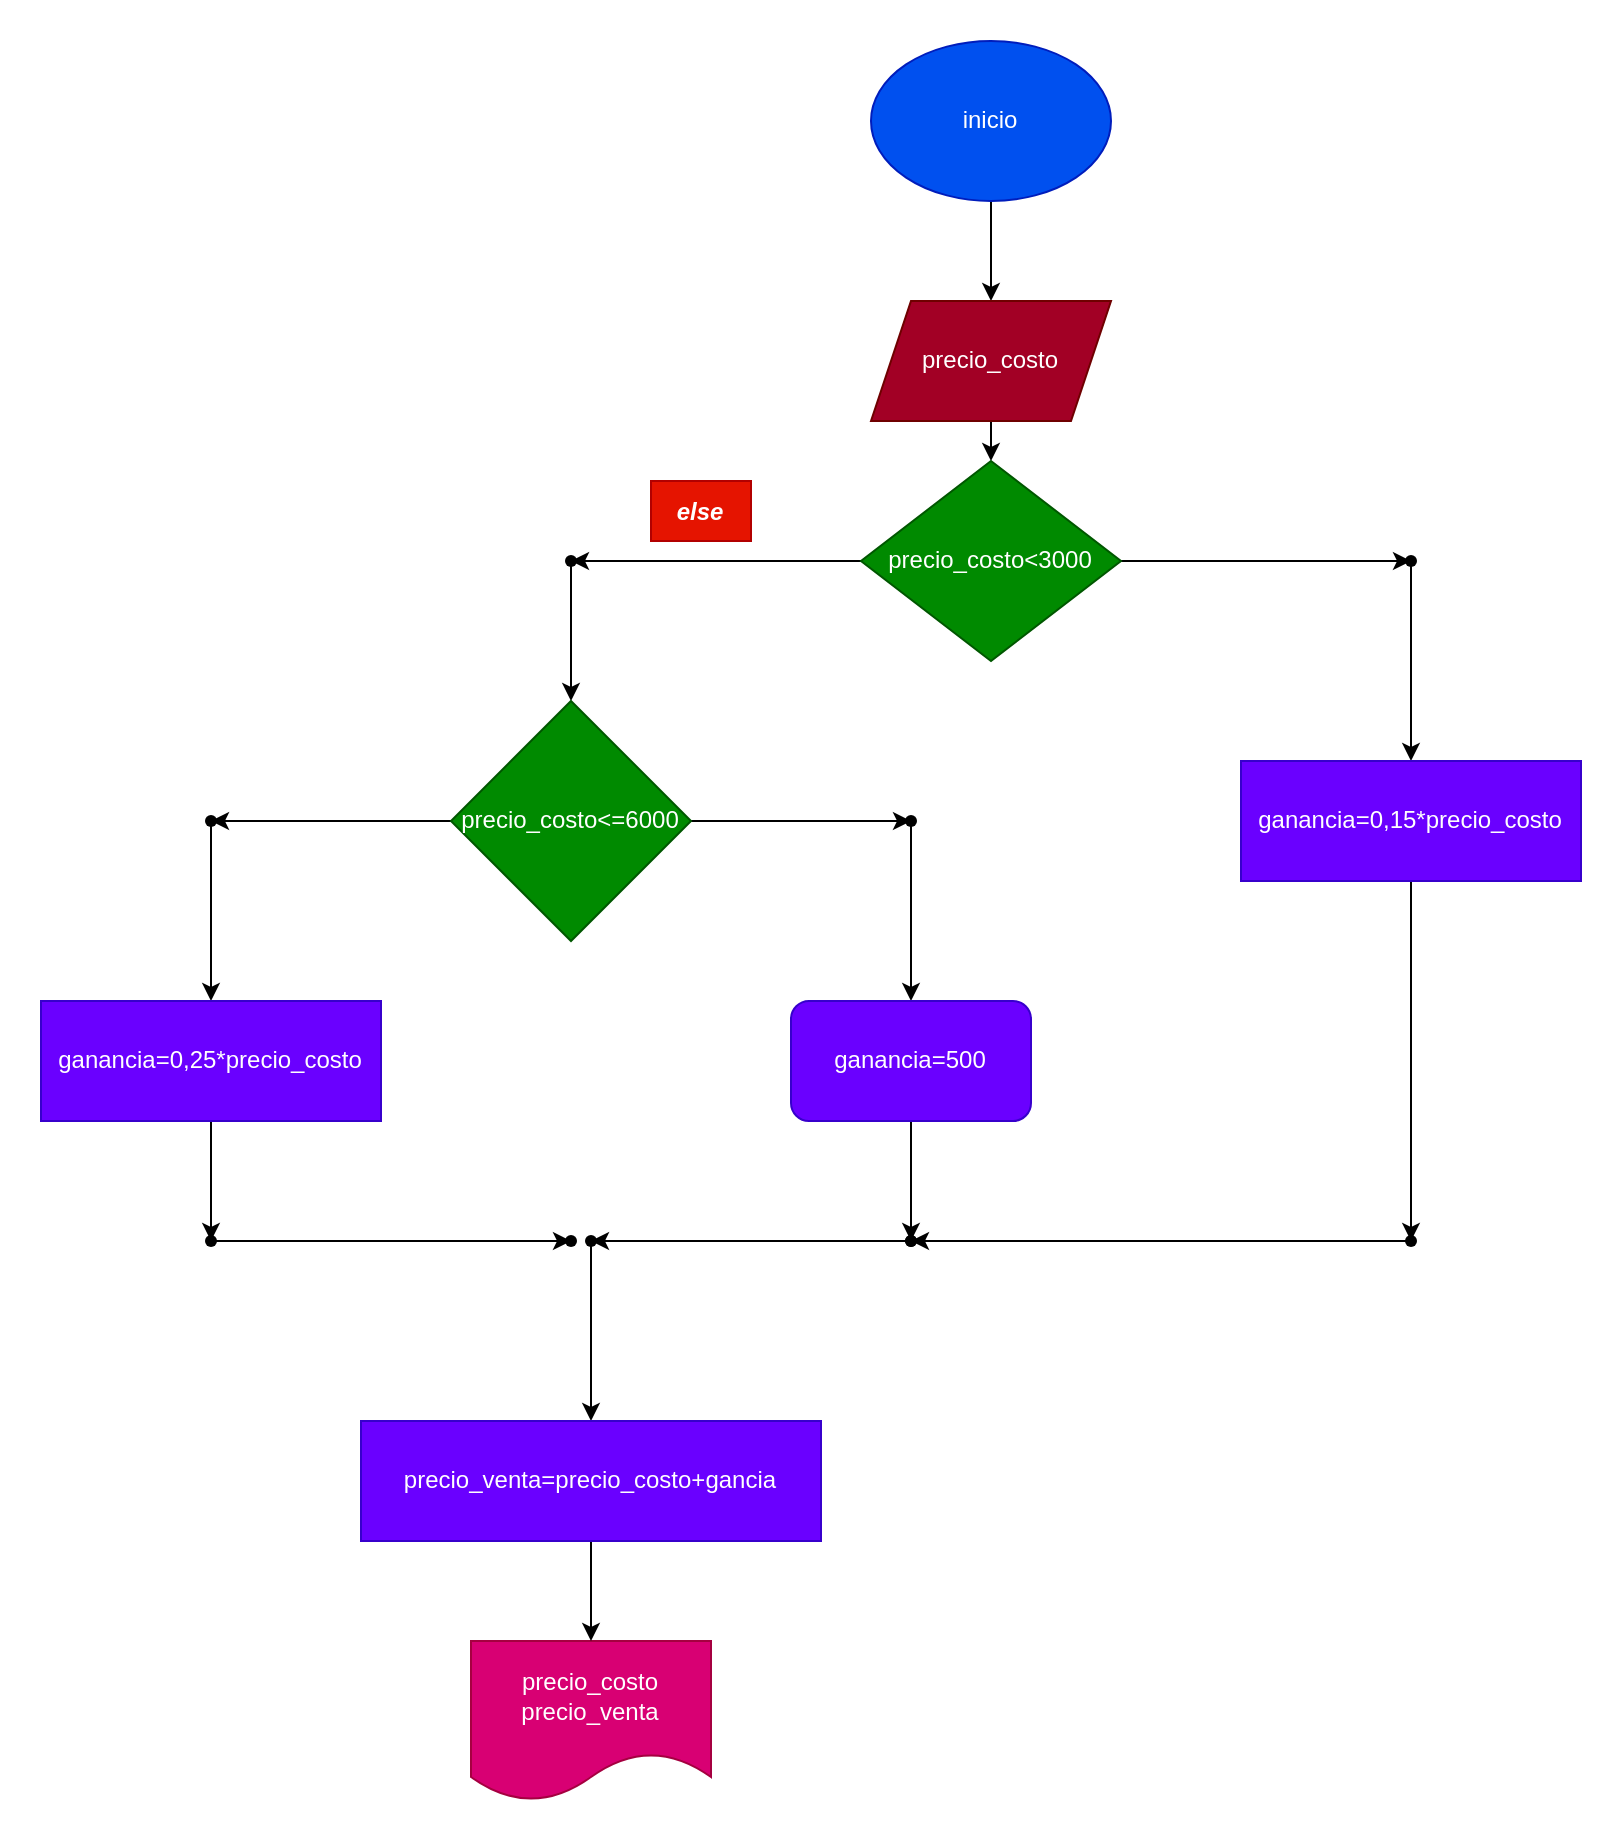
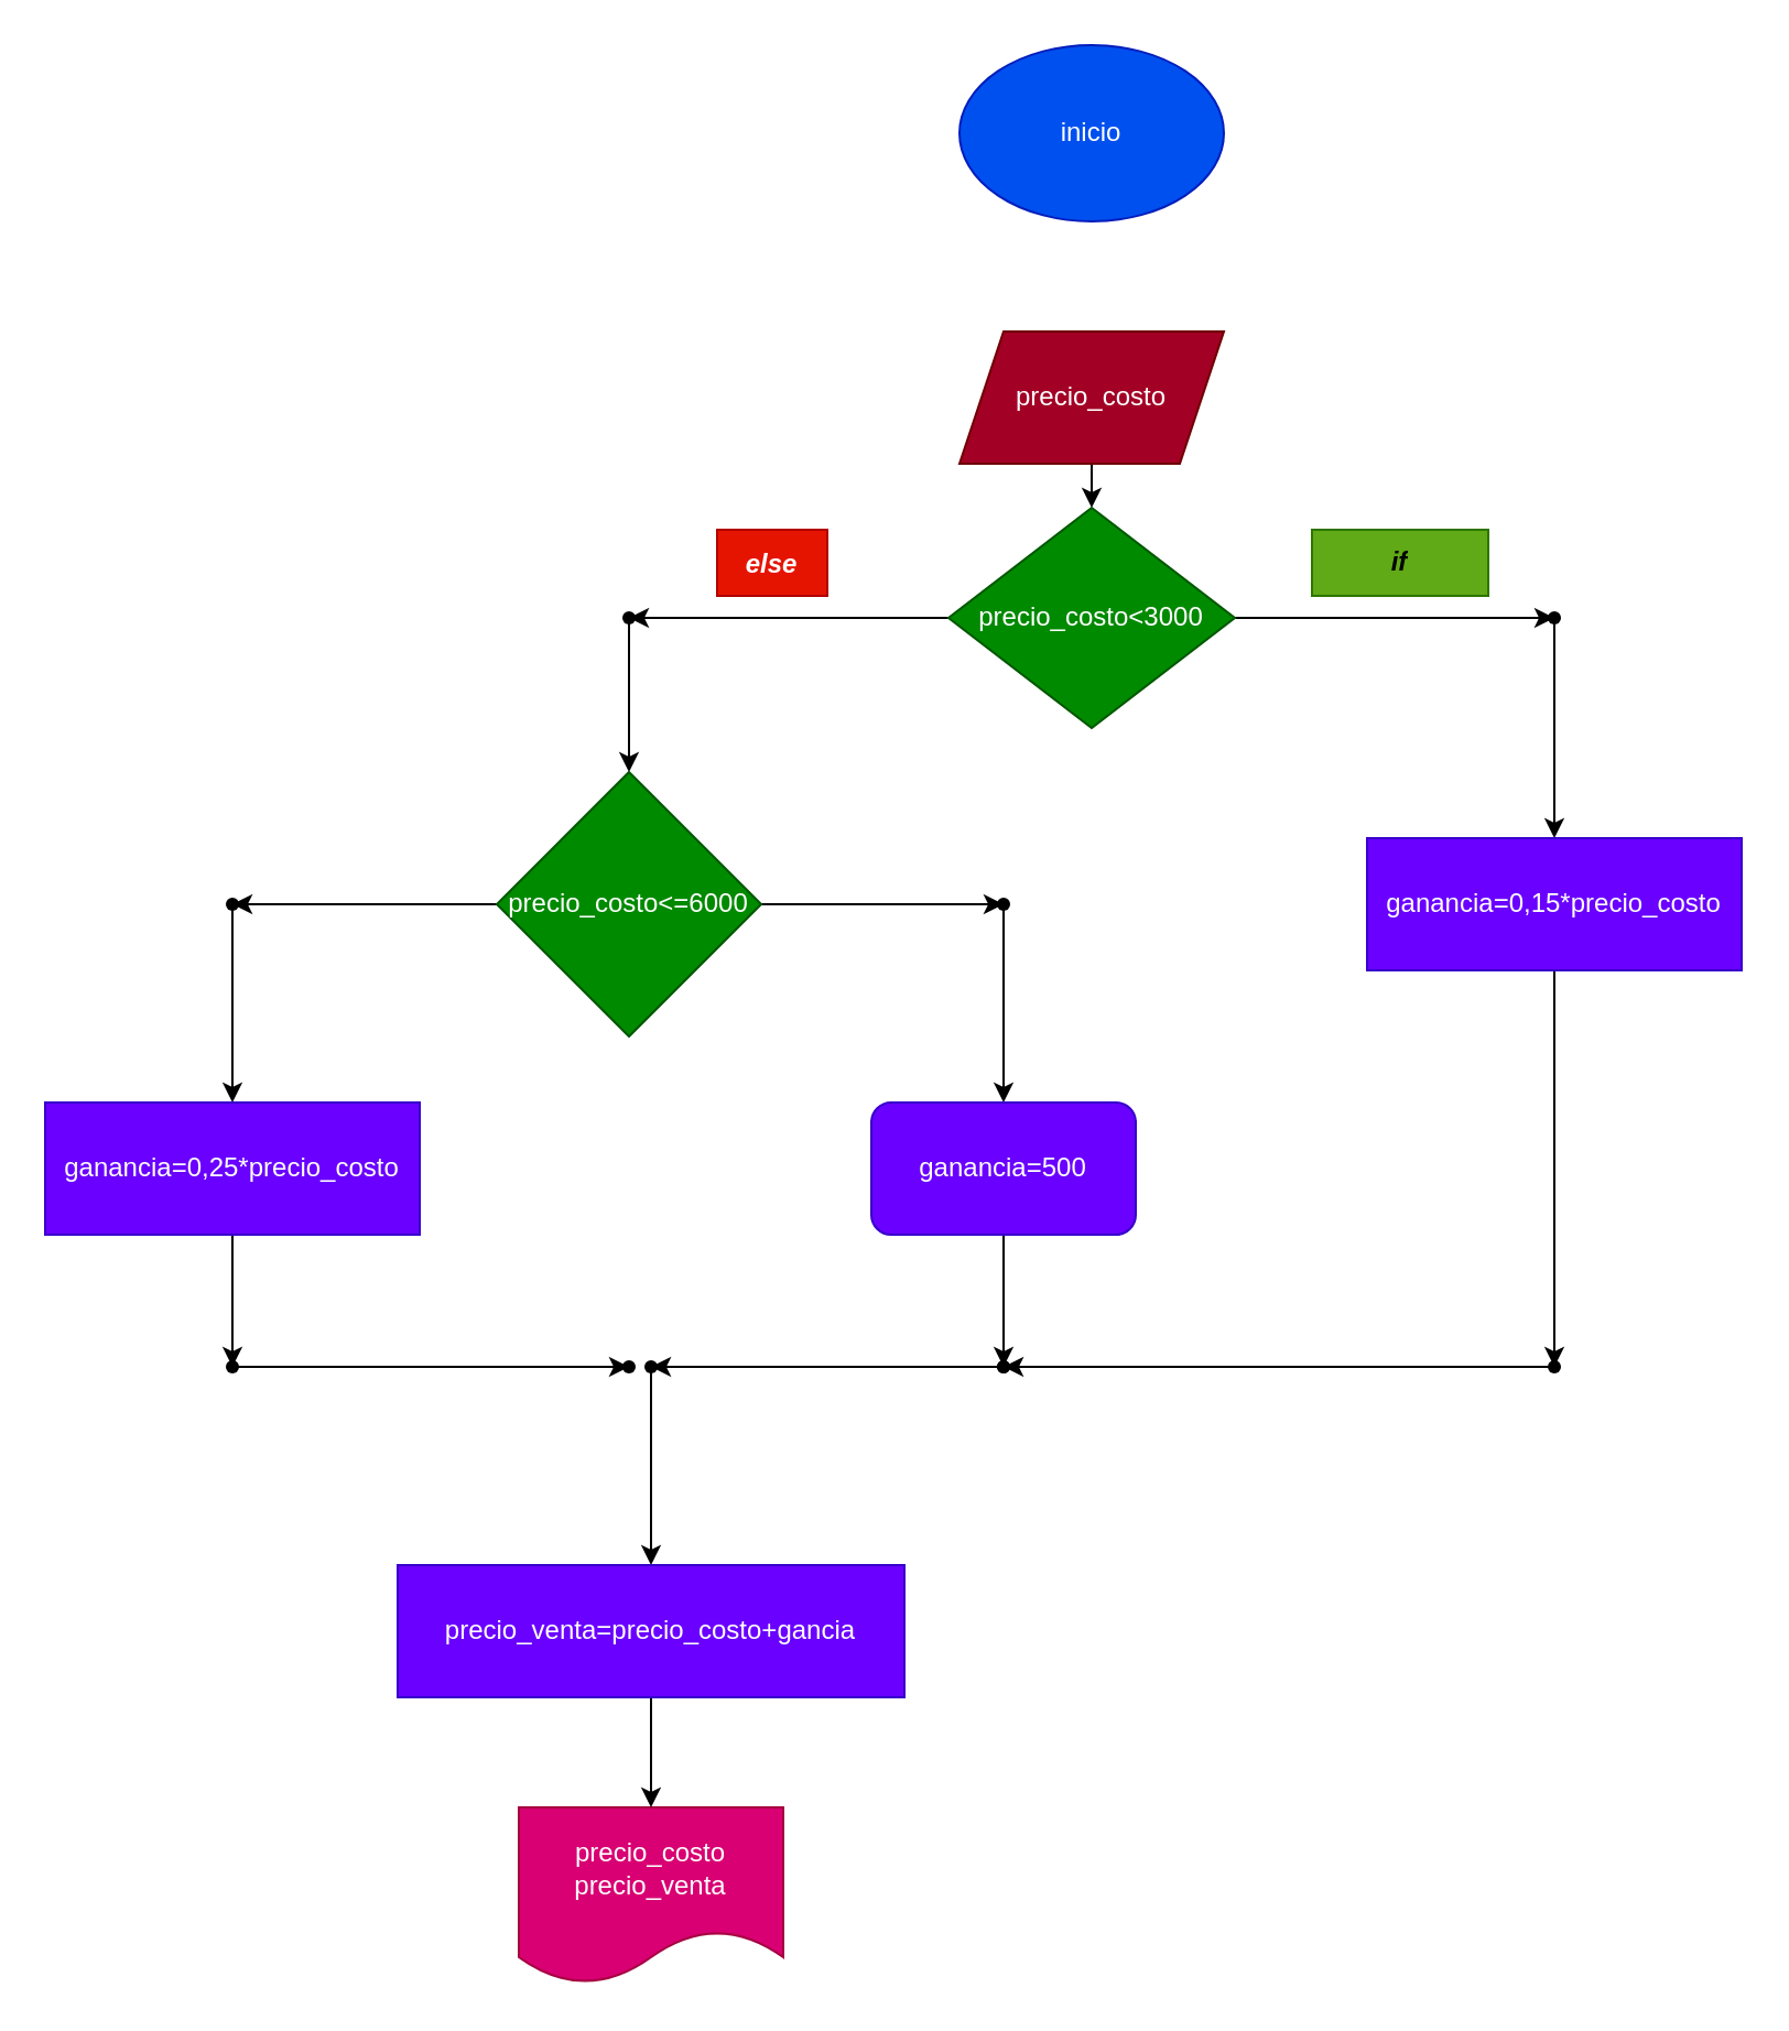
  <mxCell id="0" />
  <mxCell id="1" parent="0" />
- <mxCell id="2" value="" style="edgeStyle=none;html=1;" parent="1" source="3" target="5" edge="1"><mxGeometry relative="1" as="geometry" /></mxCell>
  <mxCell id="3" value="inicio" style="ellipse;whiteSpace=wrap;html=1;fillColor=#0050ef;fontColor=#ffffff;strokeColor=#001DBC;" parent="1" vertex="1"><mxGeometry x="435" y="20" width="120" height="80" as="geometry" /></mxCell>
  <mxCell id="4" value="" style="edgeStyle=none;html=1;" parent="1" source="5" target="8" edge="1"><mxGeometry relative="1" as="geometry" /></mxCell>
  <mxCell id="5" value="precio_costo" style="shape=parallelogram;perimeter=parallelogramPerimeter;whiteSpace=wrap;html=1;fixedSize=1;fillColor=#a20025;fontColor=#ffffff;strokeColor=#6F0000;" parent="1" vertex="1"><mxGeometry x="435" y="150" width="120" height="60" as="geometry" /></mxCell>
  <mxCell id="6" value="" style="edgeStyle=none;html=1;" parent="1" source="8" target="10" edge="1"><mxGeometry relative="1" as="geometry" /></mxCell>
  <mxCell id="7" value="" style="edgeStyle=none;html=1;" parent="1" source="8" target="12" edge="1"><mxGeometry relative="1" as="geometry" /></mxCell>
  <mxCell id="8" value="precio_costo&amp;lt;3000" style="rhombus;whiteSpace=wrap;html=1;fillColor=#008a00;fontColor=#ffffff;strokeColor=#005700;" parent="1" vertex="1"><mxGeometry x="430" y="230" width="130" height="100" as="geometry" /></mxCell>
  <mxCell id="9" value="" style="edgeStyle=none;html=1;fontColor=default;" parent="1" source="10" target="17" edge="1"><mxGeometry relative="1" as="geometry" /></mxCell>
  <mxCell id="10" value="" style="shape=waypoint;sketch=0;size=6;pointerEvents=1;points=[];fillColor=default;resizable=0;rotatable=0;perimeter=centerPerimeter;snapToPoint=1;" parent="1" vertex="1"><mxGeometry x="265" y="260" width="40" height="40" as="geometry" /></mxCell>
  <mxCell id="11" value="" style="edgeStyle=none;html=1;fontColor=default;" parent="1" source="12" target="19" edge="1"><mxGeometry relative="1" as="geometry" /></mxCell>
  <mxCell id="12" value="" style="shape=waypoint;sketch=0;size=6;pointerEvents=1;points=[];fillColor=default;resizable=0;rotatable=0;perimeter=centerPerimeter;snapToPoint=1;" parent="1" vertex="1"><mxGeometry x="685" y="260" width="40" height="40" as="geometry" /></mxCell>
  <mxCell id="13" value="else" style="text;strokeColor=#B20000;fillColor=#e51400;align=center;verticalAlign=middle;spacingLeft=4;spacingRight=4;overflow=hidden;points=[[0,0.5],[1,0.5]];portConstraint=eastwest;rotatable=0;fontColor=#ffffff;fontStyle=3" parent="1" vertex="1"><mxGeometry x="325" y="240" width="50" height="30" as="geometry" /></mxCell>
+ <mxCell id="14" value="&lt;b&gt;&lt;i&gt;if&lt;/i&gt;&lt;/b&gt;" style="text;strokeColor=#2D7600;fillColor=#60a917;align=center;verticalAlign=middle;spacingLeft=4;spacingRight=4;overflow=hidden;points=[[0,0.5],[1,0.5]];portConstraint=eastwest;rotatable=0;fontColor=default;labelBackgroundColor=none;labelBorderColor=none;whiteSpace=wrap;rounded=0;glass=0;sketch=0;shadow=0;html=1;" parent="1" vertex="1"><mxGeometry x="595" y="240" width="80" height="30" as="geometry" /></mxCell>
  <mxCell id="15" value="" style="edgeStyle=none;html=1;fontColor=default;" parent="1" source="17" target="21" edge="1"><mxGeometry relative="1" as="geometry" /></mxCell>
  <mxCell id="16" value="" style="edgeStyle=none;html=1;fontColor=default;" parent="1" source="17" target="25" edge="1"><mxGeometry relative="1" as="geometry" /></mxCell>
  <mxCell id="17" value="precio_costo&amp;lt;=6000" style="rhombus;whiteSpace=wrap;html=1;rounded=0;shadow=0;glass=0;labelBackgroundColor=none;labelBorderColor=none;sketch=0;fontColor=#ffffff;fillColor=#008a00;strokeColor=#005700;" parent="1" vertex="1"><mxGeometry x="225" y="350" width="120" height="120" as="geometry" /></mxCell>
  <mxCell id="18" value="" style="edgeStyle=none;html=1;fontColor=default;" parent="1" source="19" target="40" edge="1"><mxGeometry relative="1" as="geometry" /></mxCell>
  <mxCell id="19" value="ganancia=0,15*precio_costo" style="rounded=0;whiteSpace=wrap;html=1;shadow=0;glass=0;labelBackgroundColor=none;labelBorderColor=none;sketch=0;fontColor=#ffffff;fillColor=#6a00ff;strokeColor=#3700CC;" parent="1" vertex="1"><mxGeometry x="620" y="380" width="170" height="60" as="geometry" /></mxCell>
  <mxCell id="20" value="" style="edgeStyle=none;html=1;fontColor=default;" parent="1" source="21" target="23" edge="1"><mxGeometry relative="1" as="geometry" /></mxCell>
  <mxCell id="21" value="" style="shape=waypoint;sketch=0;size=6;pointerEvents=1;points=[];fillColor=default;resizable=0;rotatable=0;perimeter=centerPerimeter;snapToPoint=1;rounded=0;shadow=0;glass=0;labelBackgroundColor=none;labelBorderColor=none;" parent="1" vertex="1"><mxGeometry x="435" y="390" width="40" height="40" as="geometry" /></mxCell>
  <mxCell id="22" value="" style="edgeStyle=none;html=1;fontColor=default;" parent="1" source="23" target="31" edge="1"><mxGeometry relative="1" as="geometry" /></mxCell>
  <mxCell id="23" value="ganancia=500" style="whiteSpace=wrap;html=1;shadow=0;glass=0;labelBackgroundColor=none;labelBorderColor=none;sketch=0;fontColor=#ffffff;fillColor=#6a00ff;strokeColor=#3700CC;rounded=1;" parent="1" vertex="1"><mxGeometry x="395" y="500" width="120" height="60" as="geometry" /></mxCell>
  <mxCell id="24" value="" style="edgeStyle=none;html=1;fontColor=default;" parent="1" source="25" target="27" edge="1"><mxGeometry relative="1" as="geometry" /></mxCell>
  <mxCell id="25" value="" style="shape=waypoint;sketch=0;size=6;pointerEvents=1;points=[];fillColor=default;resizable=0;rotatable=0;perimeter=centerPerimeter;snapToPoint=1;rounded=0;shadow=0;glass=0;labelBackgroundColor=none;labelBorderColor=none;" parent="1" vertex="1"><mxGeometry x="85" y="390" width="40" height="40" as="geometry" /></mxCell>
  <mxCell id="26" value="" style="edgeStyle=none;html=1;fontColor=default;" parent="1" source="27" target="29" edge="1"><mxGeometry relative="1" as="geometry" /></mxCell>
  <mxCell id="27" value="ganancia=0,25*precio_costo" style="rounded=0;whiteSpace=wrap;html=1;shadow=0;glass=0;labelBackgroundColor=none;labelBorderColor=none;sketch=0;fontColor=#ffffff;fillColor=#6a00ff;strokeColor=#3700CC;" parent="1" vertex="1"><mxGeometry x="20" y="500" width="170" height="60" as="geometry" /></mxCell>
  <mxCell id="28" value="" style="edgeStyle=none;html=1;fontColor=default;" parent="1" source="29" target="32" edge="1"><mxGeometry relative="1" as="geometry" /></mxCell>
  <mxCell id="29" value="" style="shape=waypoint;sketch=0;size=6;pointerEvents=1;points=[];fillColor=default;resizable=0;rotatable=0;perimeter=centerPerimeter;snapToPoint=1;rounded=0;shadow=0;glass=0;labelBackgroundColor=none;labelBorderColor=none;" parent="1" vertex="1"><mxGeometry x="85" y="600" width="40" height="40" as="geometry" /></mxCell>
  <mxCell id="30" value="" style="edgeStyle=none;html=1;fontColor=default;" parent="1" source="31" target="34" edge="1"><mxGeometry relative="1" as="geometry" /></mxCell>
  <mxCell id="31" value="" style="shape=waypoint;sketch=0;size=6;pointerEvents=1;points=[];fillColor=default;resizable=0;rotatable=0;perimeter=centerPerimeter;snapToPoint=1;rounded=0;shadow=0;glass=0;labelBackgroundColor=none;labelBorderColor=none;" parent="1" vertex="1"><mxGeometry x="435" y="600" width="40" height="40" as="geometry" /></mxCell>
  <mxCell id="32" value="" style="shape=waypoint;sketch=0;size=6;pointerEvents=1;points=[];fillColor=default;resizable=0;rotatable=0;perimeter=centerPerimeter;snapToPoint=1;rounded=0;shadow=0;glass=0;labelBackgroundColor=none;labelBorderColor=none;" parent="1" vertex="1"><mxGeometry x="265" y="600" width="40" height="40" as="geometry" /></mxCell>
  <mxCell id="33" value="" style="edgeStyle=none;html=1;fontColor=default;entryX=0.5;entryY=0;entryDx=0;entryDy=0;" parent="1" source="34" target="38" edge="1"><mxGeometry relative="1" as="geometry" /></mxCell>
  <mxCell id="34" value="" style="shape=waypoint;sketch=0;size=6;pointerEvents=1;points=[];fillColor=default;resizable=0;rotatable=0;perimeter=centerPerimeter;snapToPoint=1;rounded=0;shadow=0;glass=0;labelBackgroundColor=none;labelBorderColor=none;" parent="1" vertex="1"><mxGeometry x="275" y="600" width="40" height="40" as="geometry" /></mxCell>
  <mxCell id="35" value="" style="shape=waypoint;sketch=0;size=6;pointerEvents=1;points=[];fillColor=default;resizable=0;rotatable=0;perimeter=centerPerimeter;snapToPoint=1;rounded=0;shadow=0;glass=0;labelBackgroundColor=none;labelBorderColor=none;" parent="1" vertex="1"><mxGeometry x="275" y="720" width="40" height="40" as="geometry" /></mxCell>
  <mxCell id="36" value="precio_costo&lt;br&gt;precio_venta&lt;br&gt;" style="shape=document;whiteSpace=wrap;html=1;boundedLbl=1;rounded=0;shadow=0;glass=0;labelBackgroundColor=none;labelBorderColor=none;sketch=0;fontColor=#ffffff;fillColor=#d80073;strokeColor=#A50040;" parent="1" vertex="1"><mxGeometry x="235" y="820" width="120" height="80" as="geometry" /></mxCell>
  <mxCell id="37" value="" style="edgeStyle=none;html=1;fontColor=default;" parent="1" source="38" target="36" edge="1"><mxGeometry relative="1" as="geometry" /></mxCell>
  <mxCell id="38" value="precio_venta=precio_costo+gancia" style="rounded=0;whiteSpace=wrap;html=1;shadow=0;glass=0;labelBackgroundColor=none;labelBorderColor=none;sketch=0;fontColor=#ffffff;fillColor=#6a00ff;strokeColor=#3700CC;" parent="1" vertex="1"><mxGeometry x="180" y="710" width="230" height="60" as="geometry" /></mxCell>
  <mxCell id="39" value="" style="edgeStyle=none;html=1;fontColor=default;" parent="1" source="40" target="41" edge="1"><mxGeometry relative="1" as="geometry" /></mxCell>
  <mxCell id="40" value="" style="shape=waypoint;sketch=0;size=6;pointerEvents=1;points=[];fillColor=default;resizable=0;rotatable=0;perimeter=centerPerimeter;snapToPoint=1;rounded=0;shadow=0;glass=0;labelBackgroundColor=none;labelBorderColor=none;" parent="1" vertex="1"><mxGeometry x="685" y="600" width="40" height="40" as="geometry" /></mxCell>
  <mxCell id="41" value="" style="shape=waypoint;sketch=0;size=6;pointerEvents=1;points=[];fillColor=default;resizable=0;rotatable=0;perimeter=centerPerimeter;snapToPoint=1;rounded=0;shadow=0;glass=0;labelBackgroundColor=none;labelBorderColor=none;" parent="1" vertex="1"><mxGeometry x="435" y="600" width="40" height="40" as="geometry" /></mxCell>
